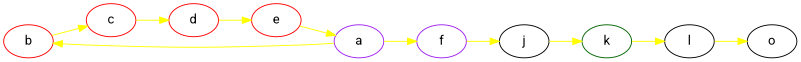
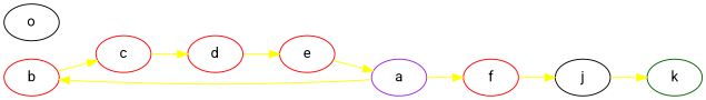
  digraph {
    fontname=Roboto
    rankdir=LR
    node [color=red fontname=Roboto]
    edge [color=yellow fontname=Roboto weight=2]
    b
    a [color=purple]
-   f [color=purple]
+   f
    c
    j [color=black]
    d
    e
    k [color=darkgreen]
-   l [color=black]
    o [color=black]
    b -> c
    a -> b
    a -> f
    f -> j
    c -> d
    j -> k
    d -> e
    e -> a
-   k -> l
-   l -> o
  }
